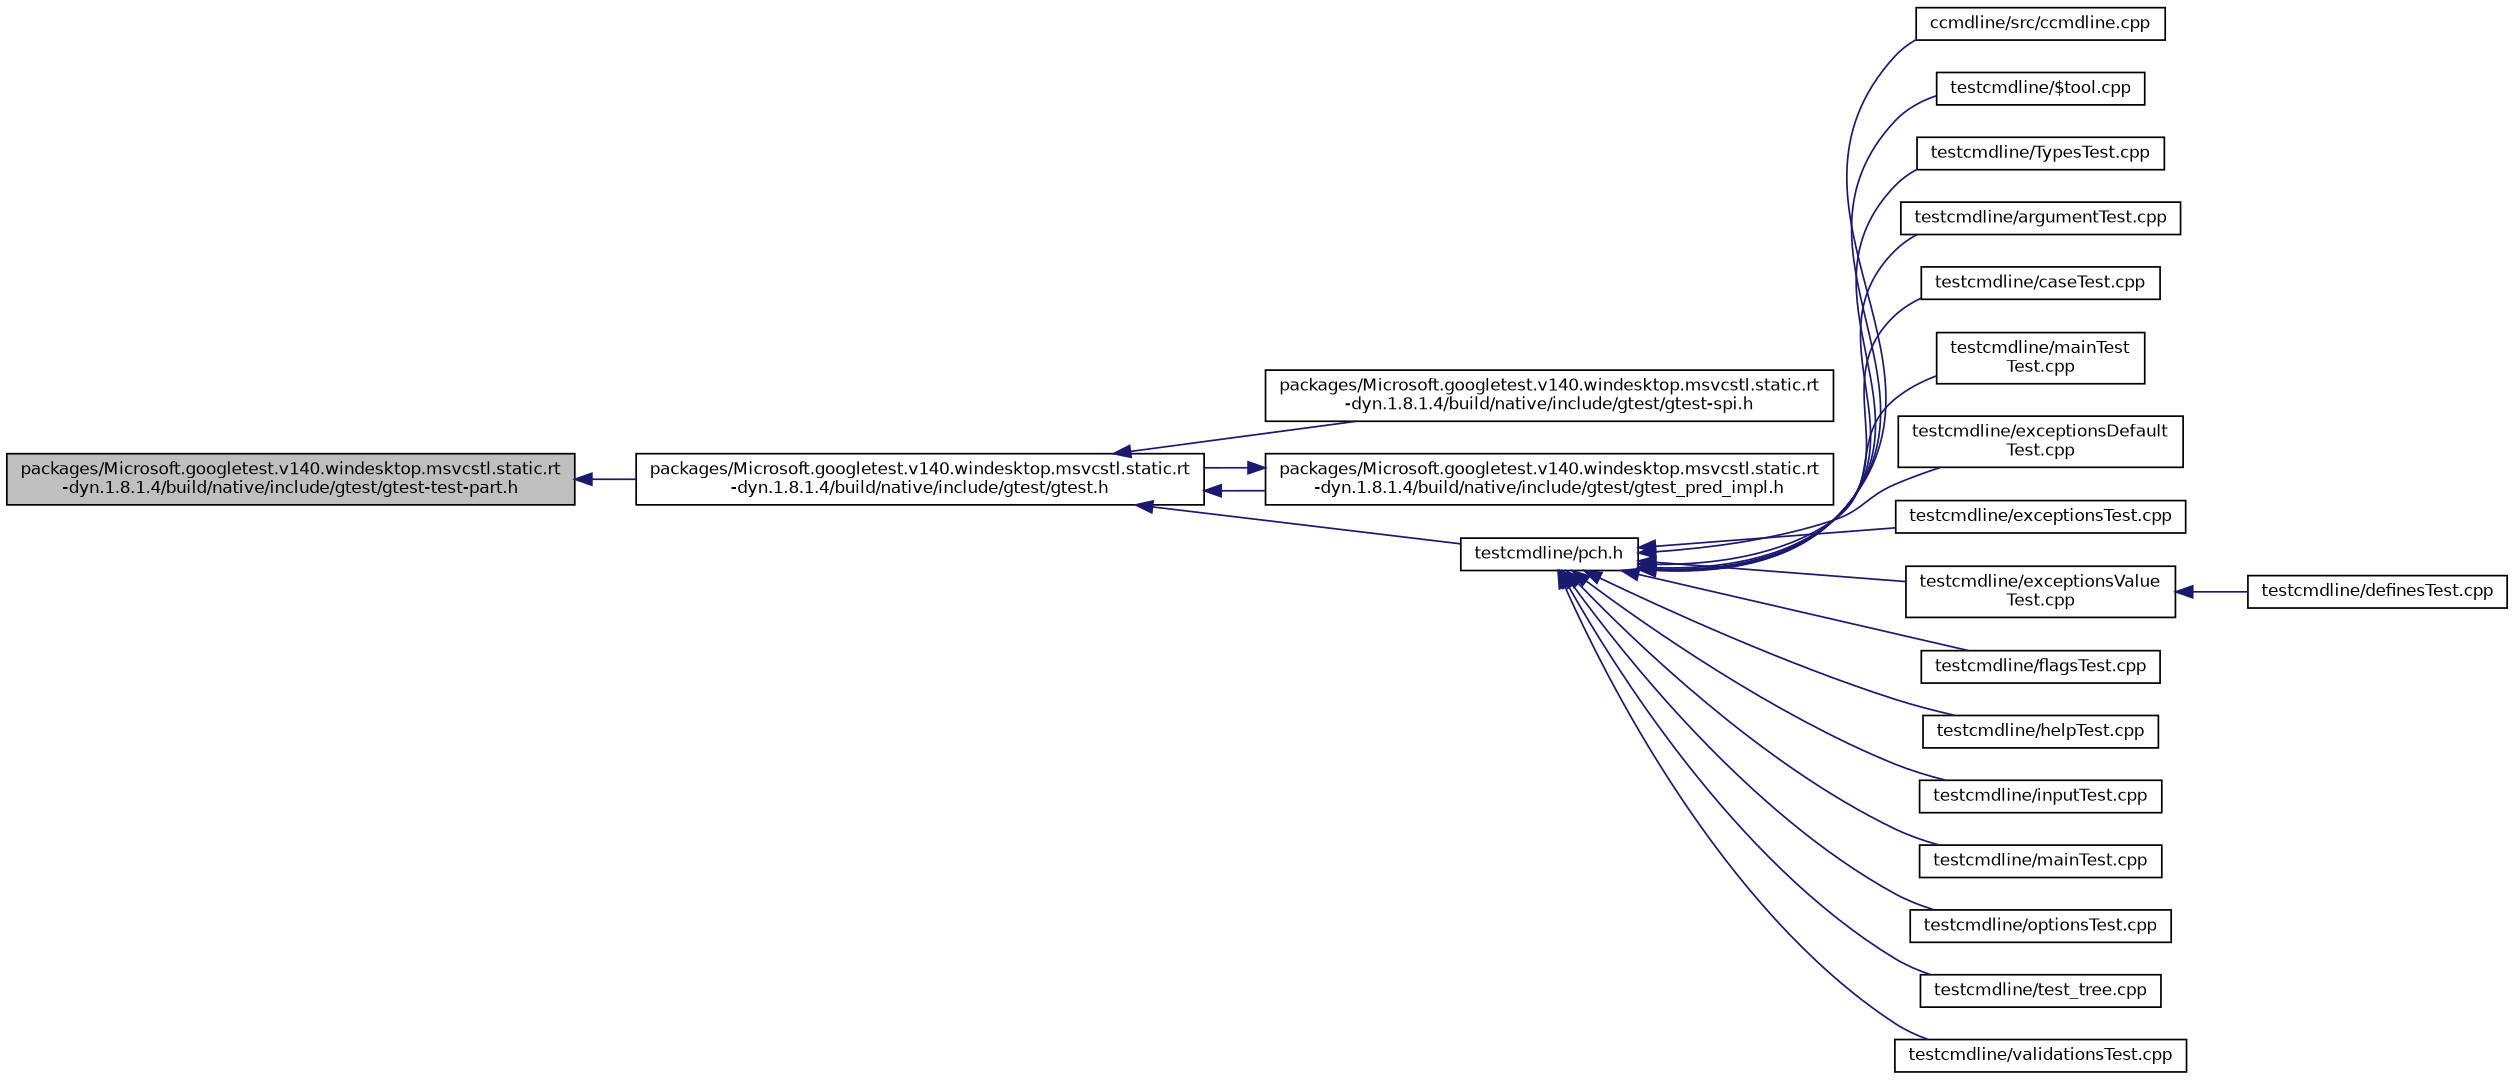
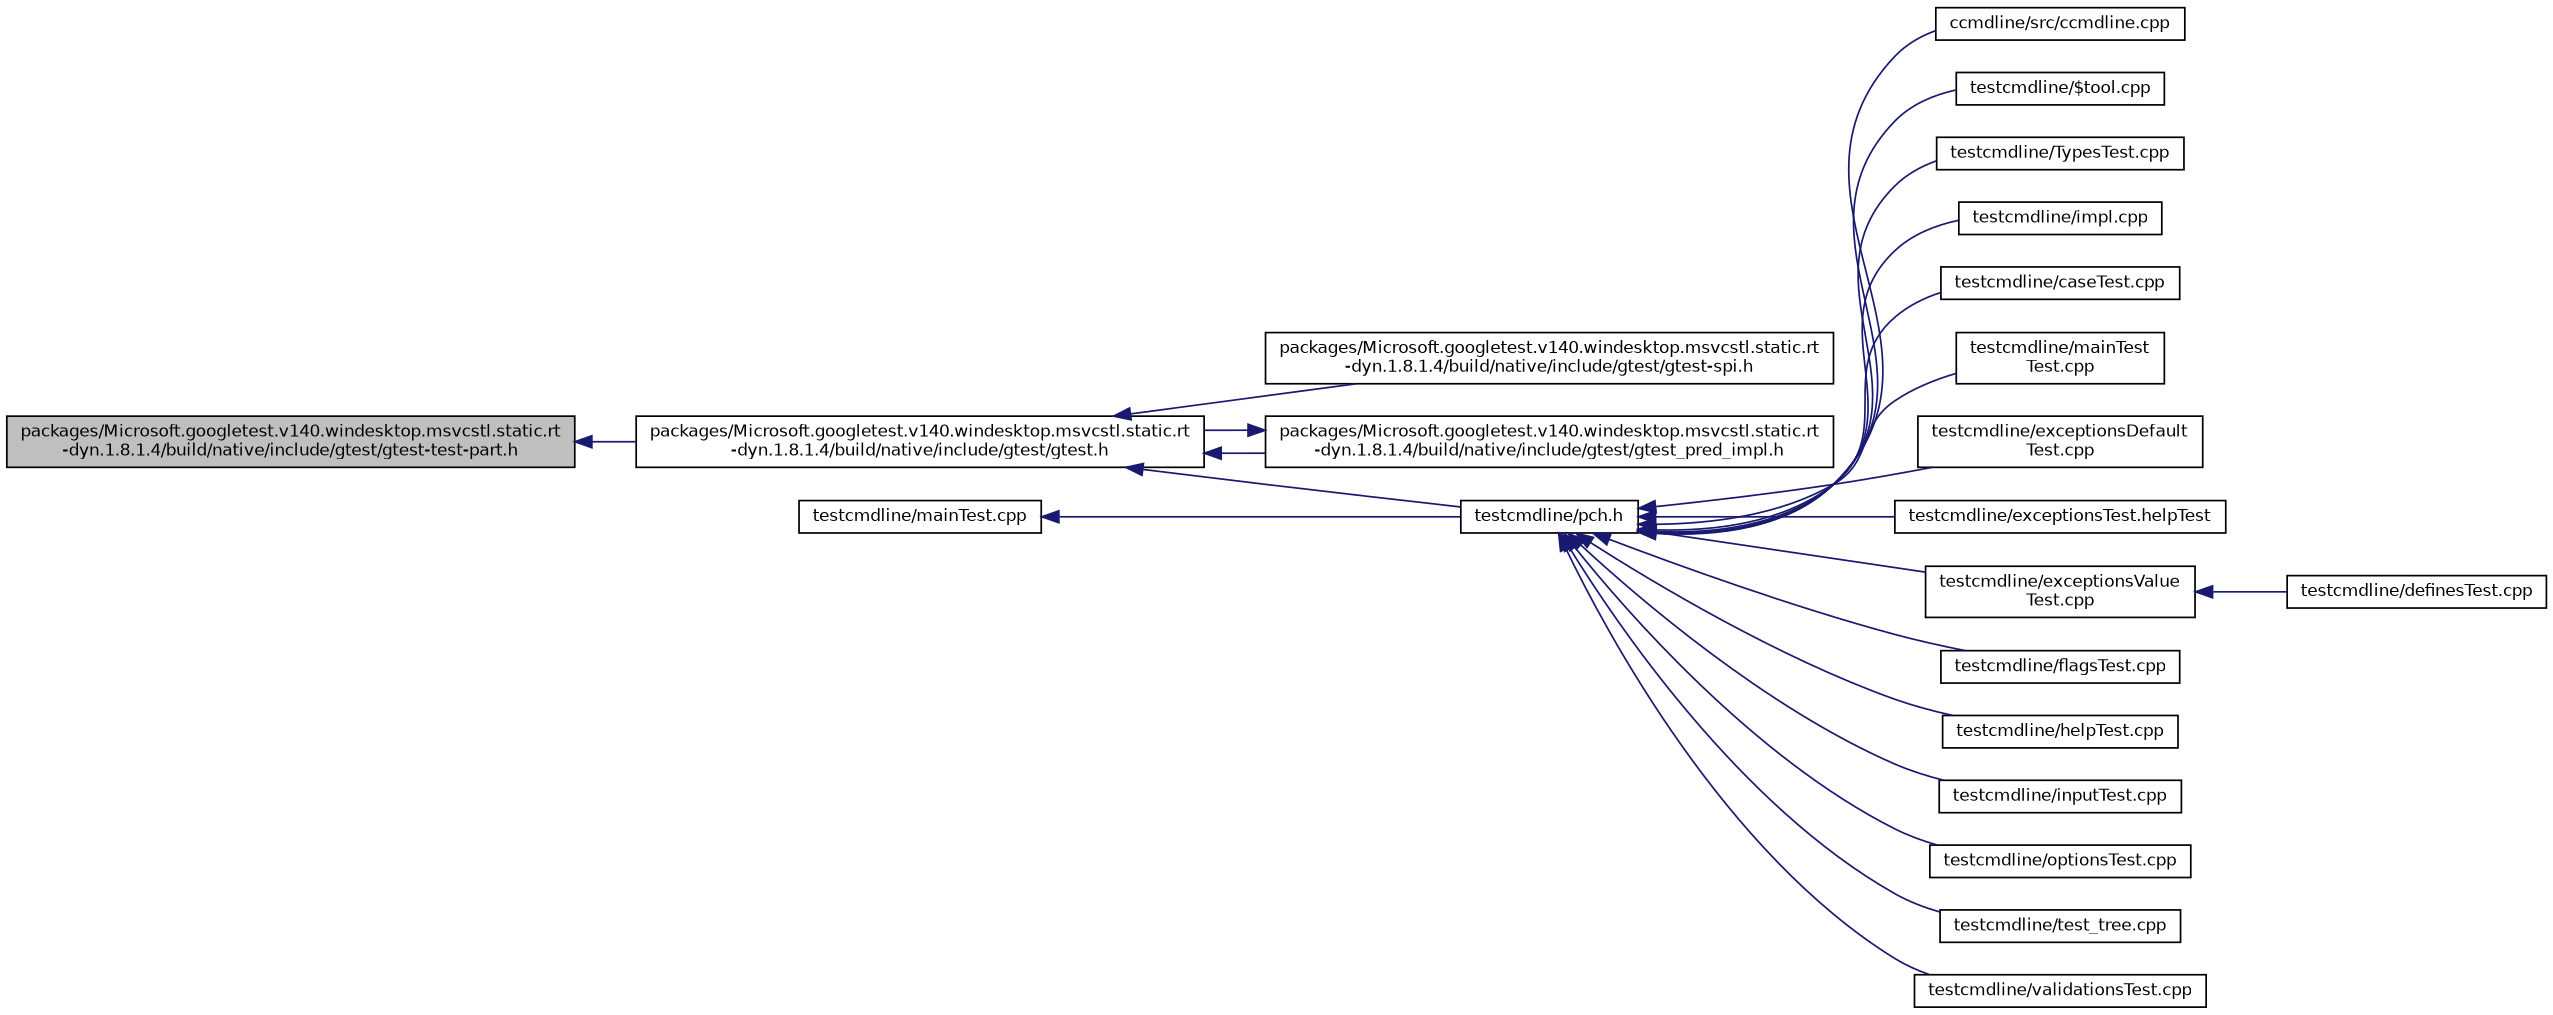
  digraph {
    rankdir=LR
    node [color=black fillcolor=white fontname=Helvetica fontsize=10 shape=record style=filled]
    edge [color=midnightblue dir=back fontname=Helvetica fontsize=10 labelfontname=Helvetica labelfontsize=10 style=solid]
    n1 [fillcolor=grey75 fontcolor=black height=0.2 label="packages/Microsoft.googletest.v140.windesktop.msvcstl.static.rt\l-dyn.1.8.1.4/build/native/include/gtest/gtest-test-part.h" width=0.4]
    n2 [height=0.2 label="packages/Microsoft.googletest.v140.windesktop.msvcstl.static.rt\l-dyn.1.8.1.4/build/native/include/gtest/gtest.h" width=0.4]
    n3 [height=0.2 label="packages/Microsoft.googletest.v140.windesktop.msvcstl.static.rt\l-dyn.1.8.1.4/build/native/include/gtest/gtest-spi.h" width=0.4]
    n4 [height=0.2 label="packages/Microsoft.googletest.v140.windesktop.msvcstl.static.rt\l-dyn.1.8.1.4/build/native/include/gtest/gtest_pred_impl.h" width=0.4]
    n5 [height=0.2 label="testcmdline/pch.h" width=0.4]
    n6 [height=0.2 label="ccmdline/src/ccmdline.cpp" width=0.4]
    n7 [height=0.2 label="testcmdline/$tool.cpp" width=0.4]
    n8 [height=0.2 label="testcmdline/TypesTest.cpp" width=0.4]
-   n9 [height=0.2 label="testcmdline/argumentTest.cpp" width=0.4]
+   n9 [height=0.2 label="testcmdline/impl.cpp" width=0.4]
    n10 [height=0.2 label="testcmdline/caseTest.cpp" width=0.4]
    n11 [height=0.2 label="testcmdline/mainTest\lTest.cpp" width=0.4]
    n12 [height=0.2 label="testcmdline/exceptionsDefault\lTest.cpp" width=0.4]
-   n13 [height=0.2 label="testcmdline/exceptionsTest.cpp" width=0.4]
+   n13 [height=0.2 label="testcmdline/exceptionsTest.helpTest" width=0.4]
    n14 [height=0.2 label="testcmdline/exceptionsValue\lTest.cpp" width=0.4]
    n15 [height=0.2 label="testcmdline/flagsTest.cpp" width=0.4]
    n16 [height=0.2 label="testcmdline/helpTest.cpp" width=0.4]
    n17 [height=0.2 label="testcmdline/inputTest.cpp" width=0.4]
    n18 [height=0.2 label="testcmdline/mainTest.cpp" width=0.4]
    n19 [height=0.2 label="testcmdline/optionsTest.cpp" width=0.4]
    n20 [height=0.2 label="testcmdline/test_tree.cpp" width=0.4]
    n21 [height=0.2 label="testcmdline/validationsTest.cpp" width=0.4]
    n22 [height=0.2 label="testcmdline/definesTest.cpp" width=0.4]
    n1 -> n2
    n2 -> n3
    n2 -> n4
    n2 -> n5
    n4 -> n2
    n5 -> n6
    n5 -> n7
    n5 -> n8
    n5 -> n9
    n5 -> n10
    n5 -> n11
    n5 -> n12
    n5 -> n13
    n5 -> n14
    n5 -> n15
    n5 -> n16
    n5 -> n17
-   n5 -> n18
+   n18 -> n5
    n5 -> n19
    n5 -> n20
    n5 -> n21
    n14 -> n22
  }
